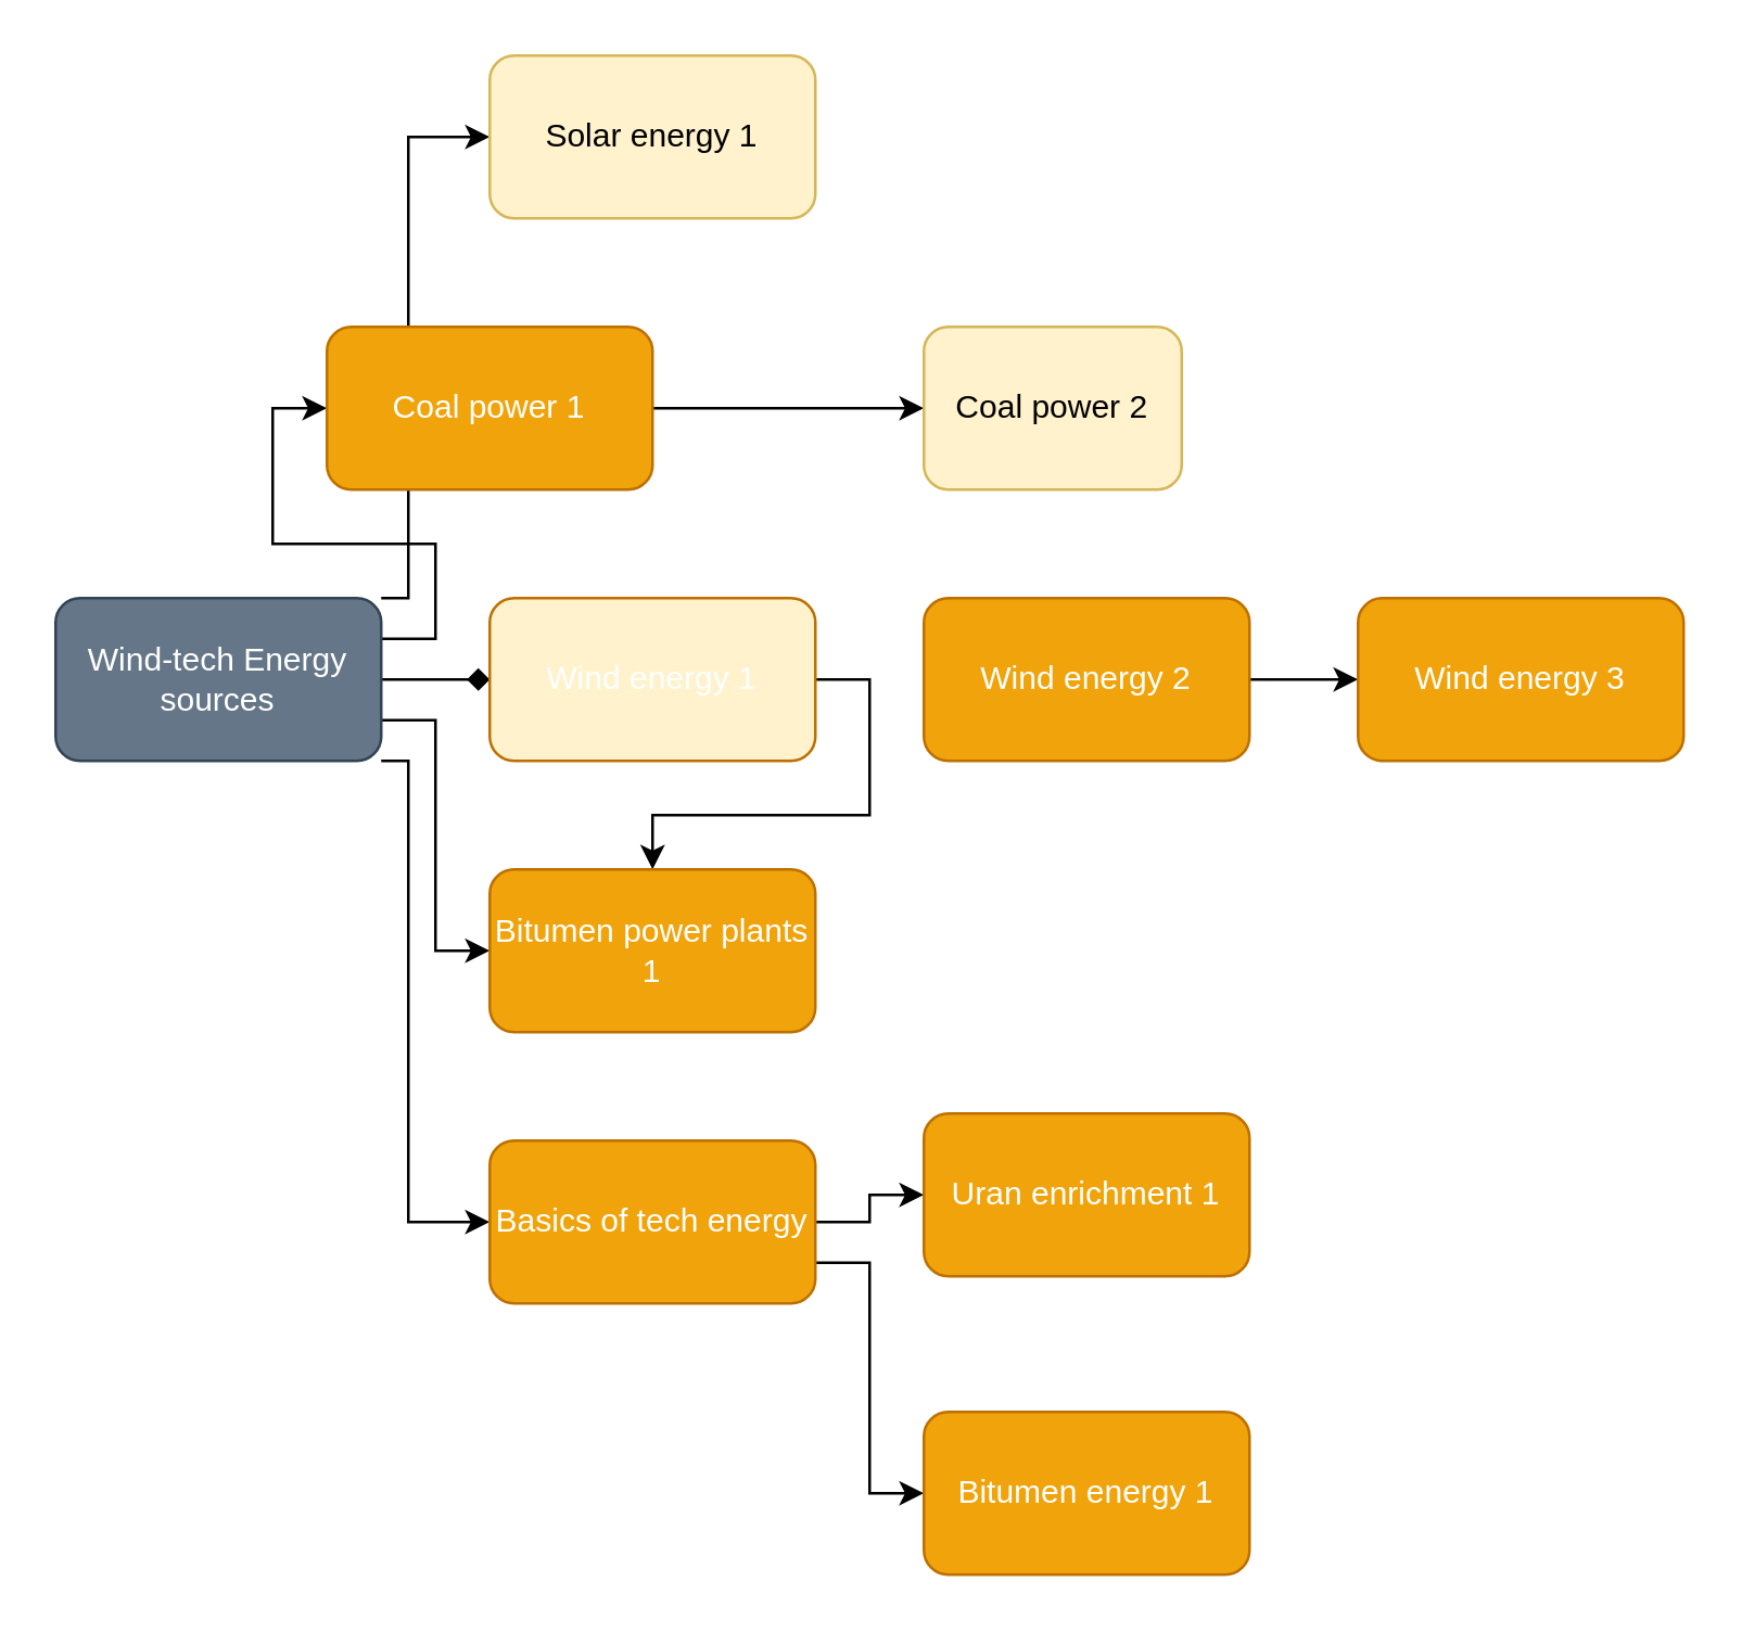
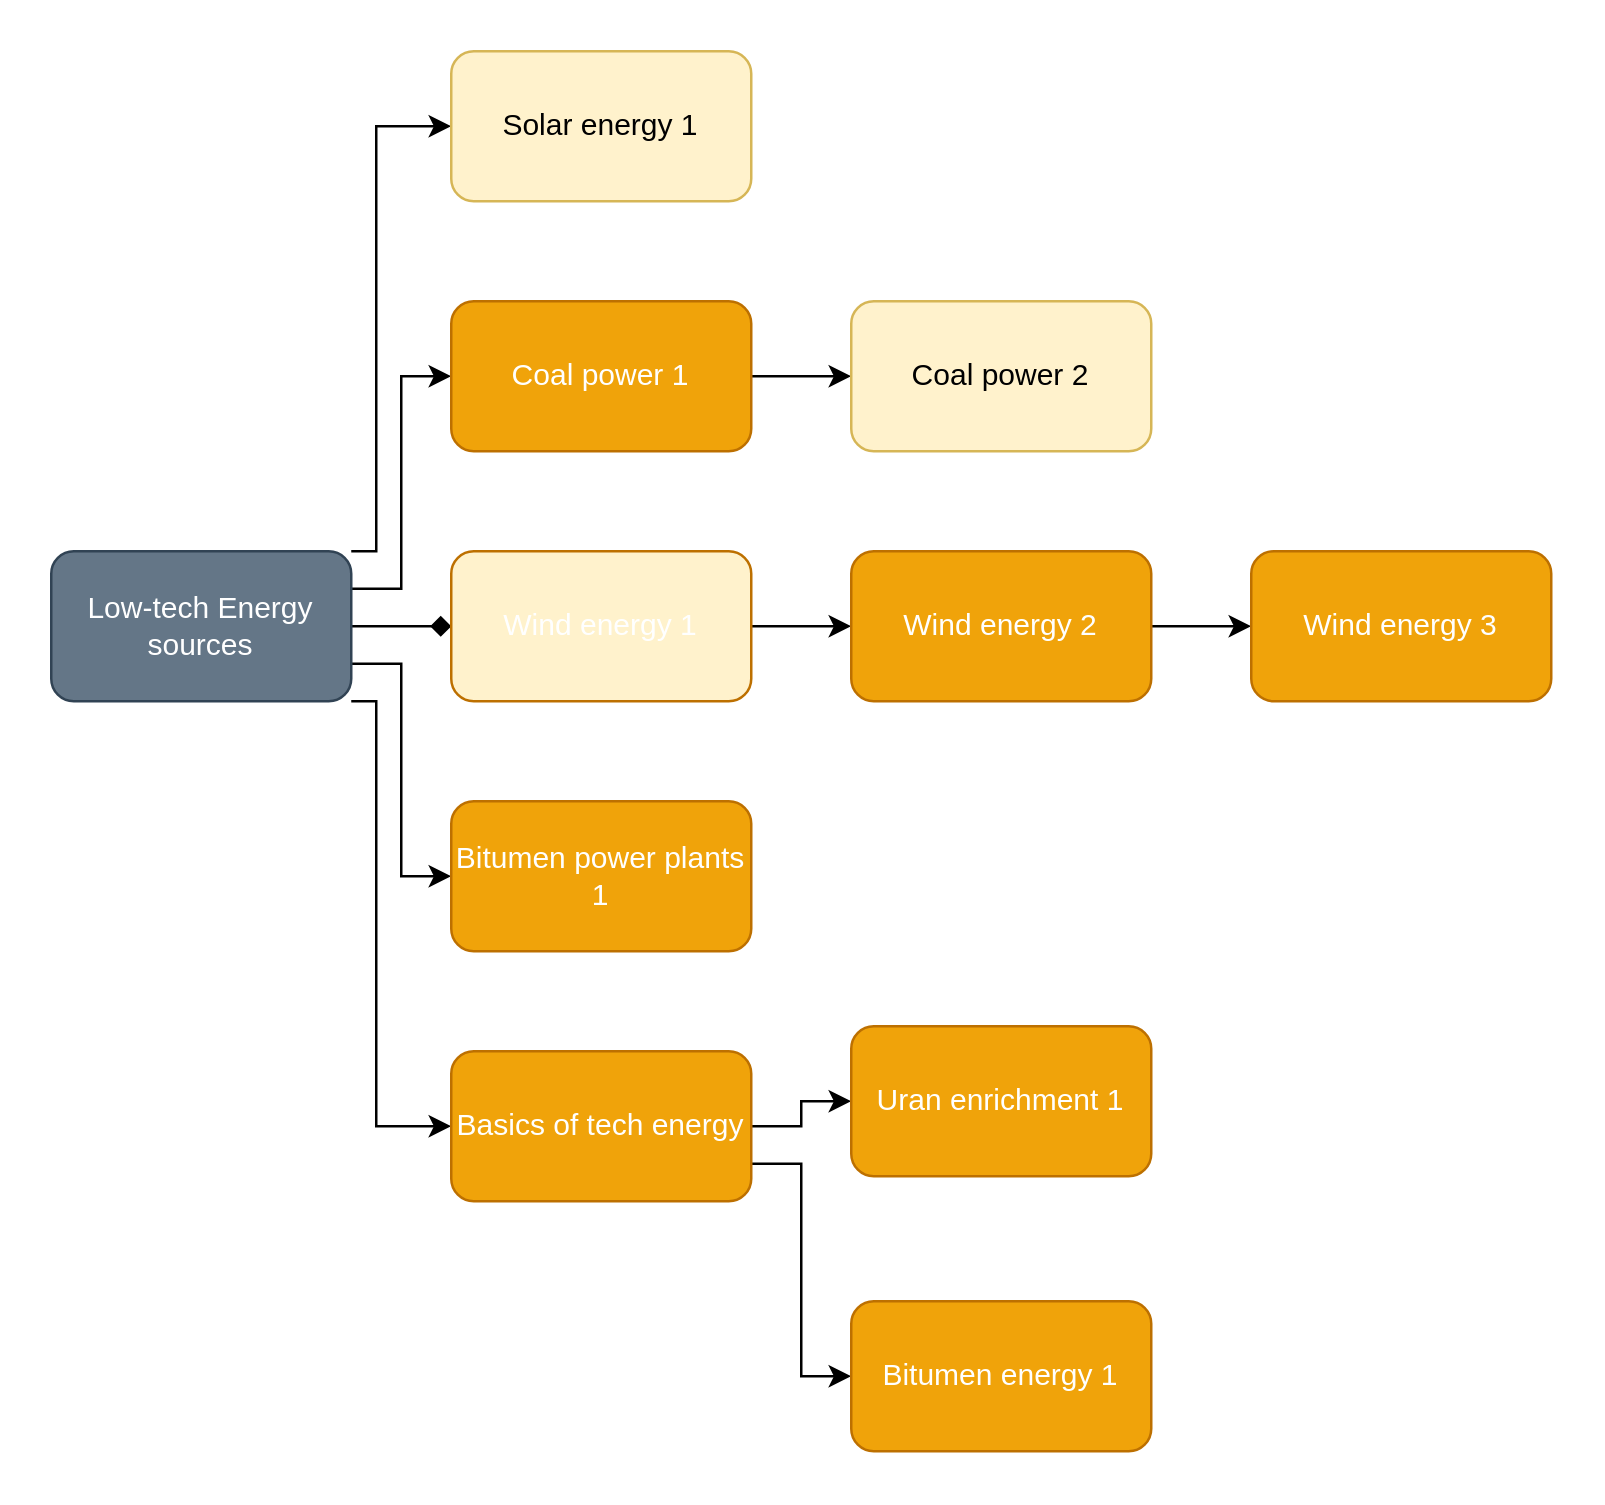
  <mxCell id="0" />
  <mxCell id="1" parent="0" />
  <mxCell id="2" style="edgeStyle=orthogonalEdgeStyle;rounded=0;orthogonalLoop=1;jettySize=auto;html=1;exitX=1;exitY=0.25;exitDx=0;exitDy=0;entryX=0;entryY=0.5;entryDx=0;entryDy=0;" edge="1" parent="1" source="7" target="9"><mxGeometry relative="1" as="geometry" /></mxCell>
  <mxCell id="3" style="edgeStyle=orthogonalEdgeStyle;rounded=0;orthogonalLoop=1;jettySize=auto;html=1;exitX=1;exitY=0.5;exitDx=0;exitDy=0;entryX=0;entryY=0.5;entryDx=0;entryDy=0;endArrow=diamond;" edge="1" parent="1" source="7" target="12"><mxGeometry relative="1" as="geometry" /></mxCell>
  <mxCell id="4" style="edgeStyle=orthogonalEdgeStyle;rounded=0;orthogonalLoop=1;jettySize=auto;html=1;exitX=1;exitY=0.75;exitDx=0;exitDy=0;entryX=0;entryY=0.5;entryDx=0;entryDy=0;" edge="1" parent="1" source="7" target="16"><mxGeometry relative="1" as="geometry" /></mxCell>
  <mxCell id="5" style="edgeStyle=orthogonalEdgeStyle;rounded=0;orthogonalLoop=1;jettySize=auto;html=1;exitX=1;exitY=1;exitDx=0;exitDy=0;entryX=0;entryY=0.5;entryDx=0;entryDy=0;" edge="1" parent="1" source="7" target="19"><mxGeometry relative="1" as="geometry"><Array as="points"><mxPoint x="150" y="280" /><mxPoint x="150" y="450" /></Array></mxGeometry></mxCell>
  <mxCell id="6" style="edgeStyle=orthogonalEdgeStyle;rounded=0;orthogonalLoop=1;jettySize=auto;html=1;exitX=1;exitY=0;exitDx=0;exitDy=0;entryX=0;entryY=0.5;entryDx=0;entryDy=0;" edge="1" parent="1" source="7" target="22"><mxGeometry relative="1" as="geometry"><Array as="points"><mxPoint x="150" y="220" /><mxPoint x="150" y="50" /></Array></mxGeometry></mxCell>
- <mxCell id="7" value="Wind-tech Energy sources" style="rounded=1;whiteSpace=wrap;html=1;fillColor=#647687;strokeColor=#314354;fontColor=#ffffff;" vertex="1" parent="1"><mxGeometry x="20" y="220" width="120" height="60" as="geometry" /></mxCell>
+ <mxCell id="7" value="Low-tech Energy sources" style="rounded=1;whiteSpace=wrap;html=1;fillColor=#647687;strokeColor=#314354;fontColor=#ffffff;" vertex="1" parent="1"><mxGeometry x="20" y="220" width="120" height="60" as="geometry" /></mxCell>
  <mxCell id="8" style="edgeStyle=orthogonalEdgeStyle;rounded=0;orthogonalLoop=1;jettySize=auto;html=1;exitX=1;exitY=0.5;exitDx=0;exitDy=0;entryX=0;entryY=0.5;entryDx=0;entryDy=0;" edge="1" parent="1" source="9" target="10"><mxGeometry relative="1" as="geometry" /></mxCell>
- <mxCell id="9" value="Coal power 1" style="rounded=1;whiteSpace=wrap;html=1;fillColor=#f0a30a;strokeColor=#BD7000;fontColor=#ffffff;" vertex="1" parent="1"><mxGeometry x="120" y="120" width="120" height="60" as="geometry" /></mxCell>
- <mxCell id="10" value="Coal power 2" style="rounded=1;whiteSpace=wrap;html=1;fillColor=#fff2cc;strokeColor=#d6b656;" vertex="1" parent="1"><mxGeometry x="340" y="120" width="95" height="60" as="geometry" /></mxCell>
- <mxCell id="11" style="edgeStyle=orthogonalEdgeStyle;rounded=0;orthogonalLoop=1;jettySize=auto;html=1;exitX=1;exitY=0.5;exitDx=0;exitDy=0;" edge="1" parent="1" source="12" target="16"><mxGeometry relative="1" as="geometry" /></mxCell>
+ <mxCell id="9" value="Coal power 1" style="rounded=1;whiteSpace=wrap;html=1;fillColor=#f0a30a;strokeColor=#BD7000;fontColor=#ffffff;" vertex="1" parent="1"><mxGeometry x="180" y="120" width="120" height="60" as="geometry" /></mxCell>
+ <mxCell id="10" value="Coal power 2" style="rounded=1;whiteSpace=wrap;html=1;fillColor=#fff2cc;strokeColor=#d6b656;" vertex="1" parent="1"><mxGeometry x="340" y="120" width="120" height="60" as="geometry" /></mxCell>
+ <mxCell id="11" style="edgeStyle=orthogonalEdgeStyle;rounded=0;orthogonalLoop=1;jettySize=auto;html=1;exitX=1;exitY=0.5;exitDx=0;exitDy=0;entryX=0;entryY=0.5;entryDx=0;entryDy=0;" edge="1" parent="1" source="12" target="14"><mxGeometry relative="1" as="geometry" /></mxCell>
  <mxCell id="12" value="Wind energy 1" style="rounded=1;whiteSpace=wrap;html=1;fillColor=#fff2cc;strokeColor=#BD7000;fontColor=#ffffff;" vertex="1" parent="1"><mxGeometry x="180" y="220" width="120" height="60" as="geometry" /></mxCell>
  <mxCell id="13" style="edgeStyle=orthogonalEdgeStyle;rounded=0;orthogonalLoop=1;jettySize=auto;html=1;exitX=1;exitY=0.5;exitDx=0;exitDy=0;" edge="1" parent="1" source="14" target="15"><mxGeometry relative="1" as="geometry" /></mxCell>
  <mxCell id="14" value="Wind energy 2" style="rounded=1;whiteSpace=wrap;html=1;fillColor=#f0a30a;strokeColor=#BD7000;fontColor=#ffffff;" vertex="1" parent="1"><mxGeometry x="340" y="220" width="120" height="60" as="geometry" /></mxCell>
  <mxCell id="15" value="Wind energy 3" style="rounded=1;whiteSpace=wrap;html=1;fillColor=#f0a30a;strokeColor=#BD7000;fontColor=#ffffff;" vertex="1" parent="1"><mxGeometry x="500" y="220" width="120" height="60" as="geometry" /></mxCell>
  <mxCell id="16" value="Bitumen power plants 1" style="rounded=1;whiteSpace=wrap;html=1;fillColor=#f0a30a;strokeColor=#BD7000;fontColor=#ffffff;" vertex="1" parent="1"><mxGeometry x="180" y="320" width="120" height="60" as="geometry" /></mxCell>
  <mxCell id="17" style="edgeStyle=orthogonalEdgeStyle;rounded=0;orthogonalLoop=1;jettySize=auto;html=1;exitX=1;exitY=0.5;exitDx=0;exitDy=0;entryX=0;entryY=0.5;entryDx=0;entryDy=0;" edge="1" parent="1" source="19" target="20"><mxGeometry relative="1" as="geometry" /></mxCell>
  <mxCell id="18" style="edgeStyle=orthogonalEdgeStyle;rounded=0;orthogonalLoop=1;jettySize=auto;html=1;exitX=1;exitY=0.75;exitDx=0;exitDy=0;entryX=0;entryY=0.5;entryDx=0;entryDy=0;" edge="1" parent="1" source="19" target="21"><mxGeometry relative="1" as="geometry" /></mxCell>
  <mxCell id="19" value="Basics of tech energy" style="rounded=1;whiteSpace=wrap;html=1;fillColor=#f0a30a;strokeColor=#BD7000;fontColor=#ffffff;" vertex="1" parent="1"><mxGeometry x="180" y="420" width="120" height="60" as="geometry" /></mxCell>
  <mxCell id="20" value="Uran enrichment 1" style="rounded=1;whiteSpace=wrap;html=1;fillColor=#f0a30a;strokeColor=#BD7000;fontColor=#ffffff;" vertex="1" parent="1"><mxGeometry x="340" y="410" width="120" height="60" as="geometry" /></mxCell>
  <mxCell id="21" value="Bitumen energy 1" style="rounded=1;whiteSpace=wrap;html=1;fillColor=#f0a30a;strokeColor=#BD7000;fontColor=#ffffff;" vertex="1" parent="1"><mxGeometry x="340" y="520" width="120" height="60" as="geometry" /></mxCell>
  <mxCell id="22" value="Solar energy 1" style="rounded=1;whiteSpace=wrap;html=1;fillColor=#fff2cc;strokeColor=#d6b656;" vertex="1" parent="1"><mxGeometry x="180" y="20" width="120" height="60" as="geometry" /></mxCell>
